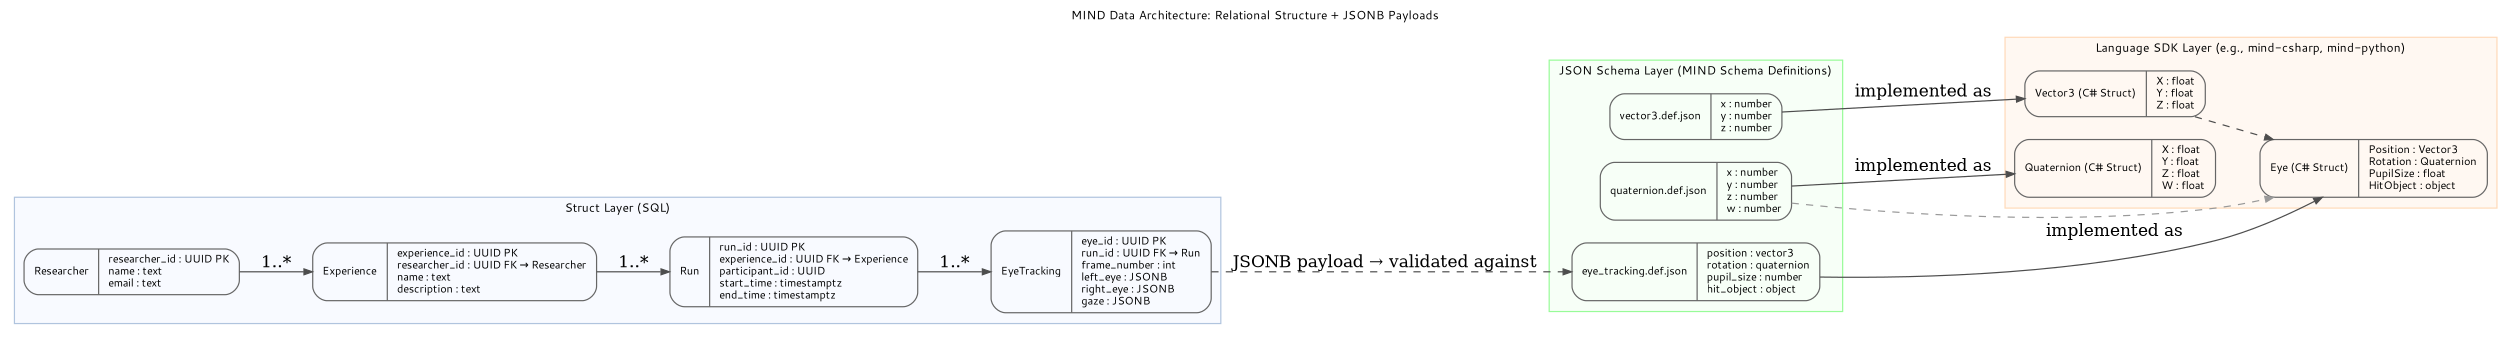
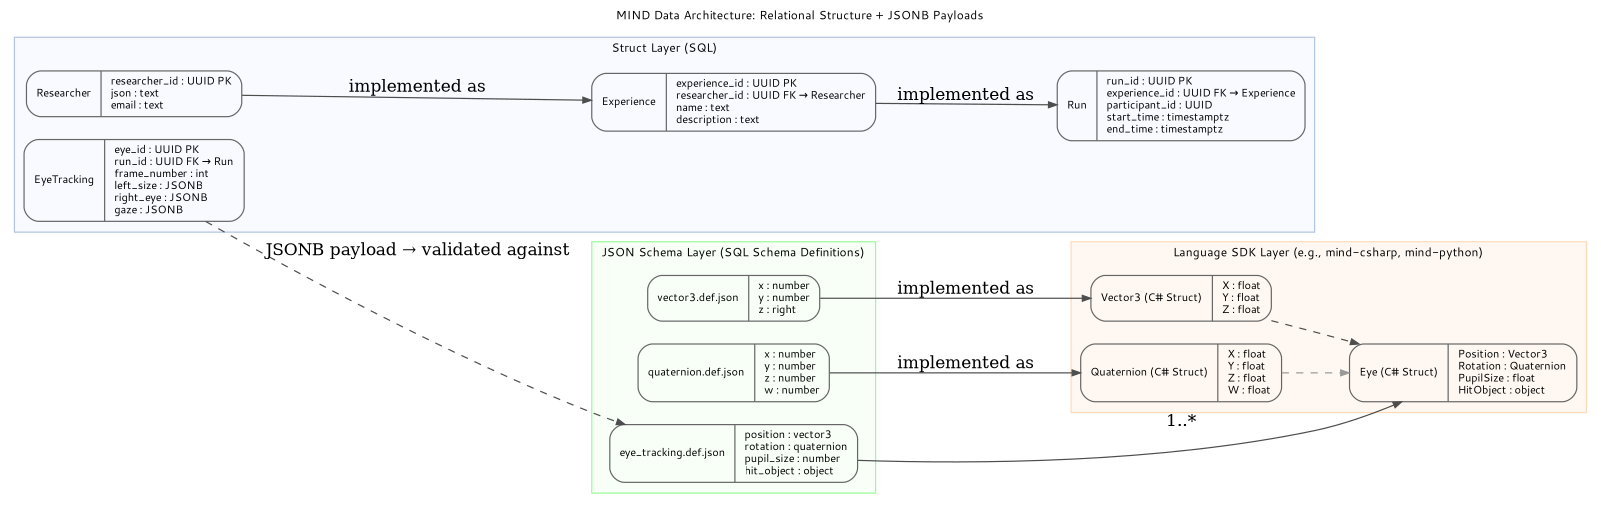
  digraph {
    fontname="Segoe UI"
    fontsize=10
    label="MIND Data Architecture: Relational Structure + JSONB Payloads"
    labelloc=t
    rankdir=LR
    node [color=gray40 fontname="Segoe UI" fontsize=9 shape=record style=rounded]
    edge [arrowsize=0.7 color=gray30]
-   n1 [label="{Researcher|researcher_id : UUID PK\lname : text\lemail : text\l}"]
+   n1 [label="{Researcher|researcher_id : UUID PK\ljson : text\lemail : text\l}"]
    n2 [label="{Experience|experience_id : UUID PK\lresearcher_id : UUID FK → Researcher\lname : text\ldescription : text\l}"]
    n3 [label="{Run|run_id : UUID PK\lexperience_id : UUID FK → Experience\lparticipant_id : UUID\lstart_time : timestamptz\lend_time : timestamptz\l}"]
-   n4 [label="{EyeTracking|eye_id : UUID PK\lrun_id : UUID FK → Run\lframe_number : int\lleft_eye : JSONB\lright_eye : JSONB\lgaze : JSONB\l}"]
-   n5 [label="{vector3.def.json|x : number\ly : number\lz : number\l}"]
+   n4 [label="{EyeTracking|eye_id : UUID PK\lrun_id : UUID FK → Run\lframe_number : int\lleft_size : JSONB\lright_eye : JSONB\lgaze : JSONB\l}"]
+   n5 [label="{vector3.def.json|x : number\ly : number\lz : right\l}"]
    n6 [label="{quaternion.def.json|x : number\ly : number\lz : number\lw : number\l}"]
    n7 [label="{eye_tracking.def.json|position : vector3\lrotation : quaternion\lpupil_size : number\lhit_object : object\l}"]
    n8 [label="{Vector3 (C# Struct)|X : float\lY : float\lZ : float\l}"]
    n9 [label="{Quaternion (C# Struct)|X : float\lY : float\lZ : float\lW : float\l}"]
    n10 [label="{Eye (C# Struct)|Position : Vector3\lRotation : Quaternion\lPupilSize : float\lHitObject : object\l}"]
    subgraph cluster_1 {
      color="#B0C4DE"
      fillcolor="#F8FAFF"
      label="Struct Layer (SQL)"
      style=filled
      n1
      n2
      n3
      n4
    }
    subgraph cluster_2 {
      color="#98FB98"
      fillcolor="#F7FFF7"
-     label="JSON Schema Layer (MIND Schema Definitions)"
+     label="JSON Schema Layer (SQL Schema Definitions)"
      style=filled
      n5
      n6
      n7
    }
    subgraph cluster_3 {
      color="#FFDAB9"
      fillcolor="#FFF8F2"
      label="Language SDK Layer (e.g., mind-csharp, mind-python)"
      style=filled
      n8
      n9
      n10
    }
-   n1 -> n2 [label="1..*"]
-   n2 -> n3 [label="1..*"]
-   n3 -> n4 [label="1..*"]
+   n1 -> n2 [label="implemented as"]
+   n2 -> n3 [label="implemented as"]
    n4 -> n7 [label="JSONB payload → validated against" style=dashed]
    n5 -> n8 [label="implemented as"]
    n6 -> n9 [label="implemented as"]
-   n7 -> n10 [label="implemented as"]
+   n7 -> n10 [label="1..*"]
    n8 -> n10 [style=dashed]
-   n6 -> n10 [color=gray60 style=dashed]
+   n9 -> n10 [color=gray60 style=dashed]
  }
